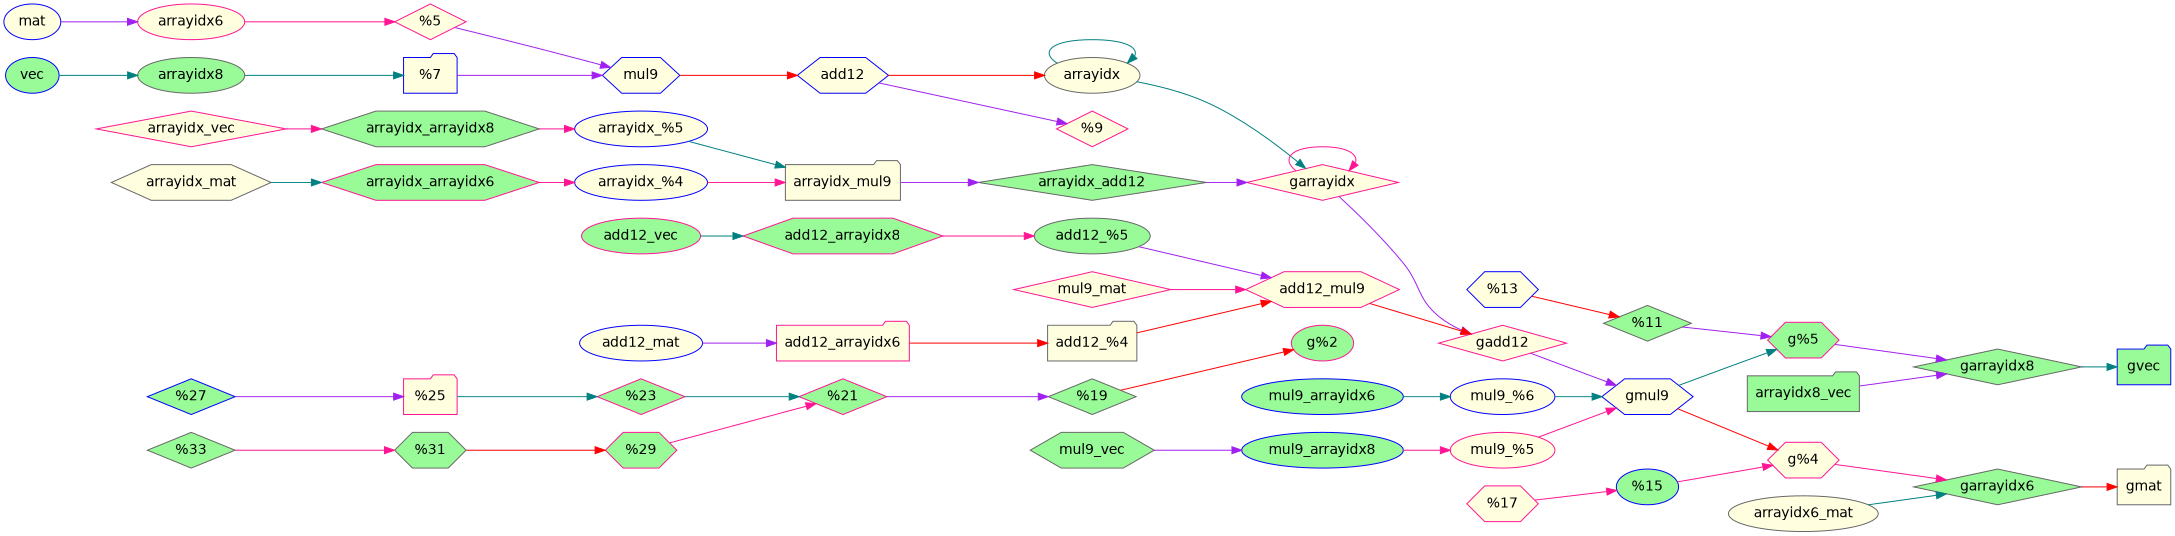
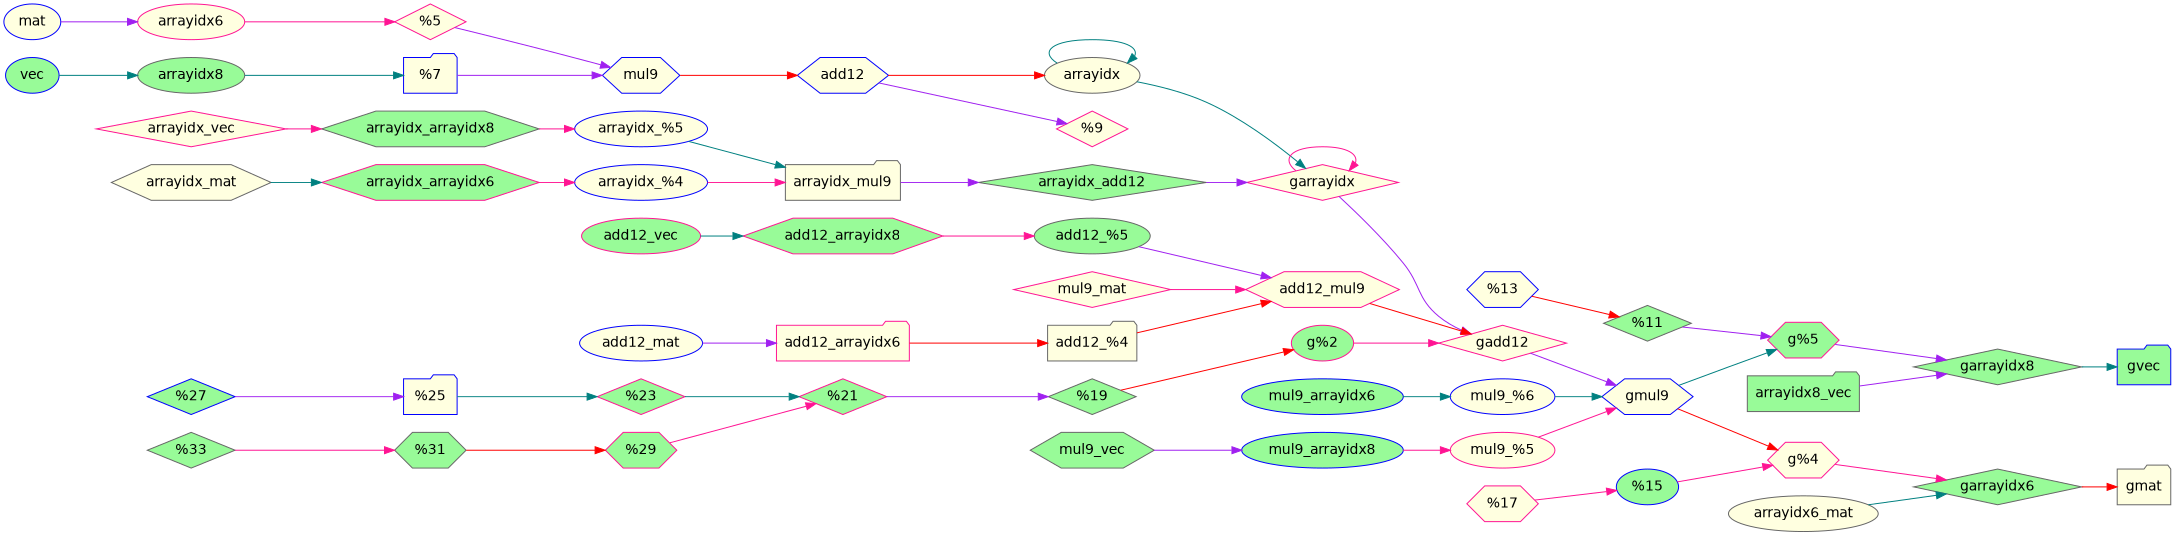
  digraph {
    fontname="DejaVu Sans"
    rankdir=LR
    node [color=deeppink fillcolor=lightyellow fontname="DejaVu Sans" shape=ellipse style=filled]
    edge [color=purple fontname="DejaVu Sans"]
    mat [color=blue]
    arrayidx6
    "%5" [shape=diamond]
    vec [color=blue fillcolor=palegreen]
    arrayidx8 [color=gray40 fillcolor=palegreen]
    "%7" [color=blue shape=folder]
    mul9 [color=blue shape=hexagon]
    add12 [color=blue shape=hexagon]
    arrayidx [color=gray40]
    "%9" [shape=diamond]
    garrayidx [shape=diamond]
    garrayidx8 [color=gray40 fillcolor=palegreen shape=diamond]
    gvec [color=blue fillcolor=palegreen shape=folder]
    arrayidx8_vec [color=gray40 fillcolor=palegreen shape=folder]
    "g%5" [fillcolor=palegreen shape=hexagon]
    "%11" [color=gray40 fillcolor=palegreen shape=diamond]
    "%13" [color=blue shape=hexagon]
    "g%4" [shape=hexagon]
    garrayidx6 [color=gray40 fillcolor=palegreen shape=diamond]
    gmat [color=gray40 shape=folder]
    "%15" [color=blue fillcolor=palegreen]
    "%17" [shape=hexagon]
    "g%2" [fillcolor=palegreen]
    gadd12 [shape=diamond]
    gmul9 [color=blue shape=hexagon]
    "%19" [color=gray40 fillcolor=palegreen shape=diamond]
    "%21" [fillcolor=palegreen shape=diamond]
    "%23" [fillcolor=palegreen shape=diamond]
-   "%25" [shape=folder]
+   "%25" [color=blue shape=folder]
    "%27" [color=blue fillcolor=palegreen shape=diamond]
    "%29" [fillcolor=palegreen shape=hexagon]
    "%31" [color=gray40 fillcolor=palegreen shape=hexagon]
    "%33" [color=gray40 fillcolor=palegreen shape=diamond]
    n34 [color=blue label="mul9_%6"]
    mul9_arrayidx6 [color=blue fillcolor=palegreen]
    mul9_mat [shape=diamond]
    "mul9_%5"
    mul9_arrayidx8 [color=blue fillcolor=palegreen]
    mul9_vec [color=gray40 fillcolor=palegreen shape=hexagon]
    add12_mul9 [shape=hexagon]
    "add12_%4" [color=gray40 shape=folder]
    add12_arrayidx6 [shape=folder]
    add12_mat [color=blue]
    "add12_%5" [color=gray40 fillcolor=palegreen]
    add12_arrayidx8 [fillcolor=palegreen shape=hexagon]
    add12_vec [fillcolor=palegreen]
    arrayidx_add12 [color=gray40 fillcolor=palegreen shape=diamond]
    arrayidx_mul9 [color=gray40 shape=folder]
    "arrayidx_%4" [color=blue]
    arrayidx_arrayidx6 [fillcolor=palegreen shape=hexagon]
    arrayidx_mat [color=gray40 shape=hexagon]
    "arrayidx_%5" [color=blue]
    arrayidx_arrayidx8 [color=gray40 fillcolor=palegreen shape=hexagon]
    arrayidx_vec [shape=diamond]
    arrayidx6_mat [color=gray40]
    subgraph sub_1 {
      mat
      arrayidx6
      "%5"
      vec
      arrayidx8
      "%7"
      mul9
      add12
      arrayidx
      "%9"
    }
    subgraph sub_2 {
      arrayidx
      garrayidx
      garrayidx8
      gvec
      arrayidx8_vec
      "g%5"
      "%11"
      "%13"
      "g%4"
      garrayidx6
      gmat
      "%15"
      "%17"
      "g%2"
      gadd12
      gmul9
      "%19"
      "%21"
      "%23"
      "%25"
      "%27"
      "%29"
      "%31"
      "%33"
      n34
      mul9_arrayidx6
      mul9_mat
      "mul9_%5"
      mul9_arrayidx8
      mul9_vec
      add12_mul9
      "add12_%4"
      add12_arrayidx6
      add12_mat
      "add12_%5"
      add12_arrayidx8
      add12_vec
      arrayidx_add12
      arrayidx_mul9
      "arrayidx_%4"
      arrayidx_arrayidx6
      arrayidx_mat
      "arrayidx_%5"
      arrayidx_arrayidx8
      arrayidx_vec
      arrayidx6_mat
    }
    mat -> arrayidx6
    arrayidx6 -> "%5" [color=deeppink]
    "%5" -> mul9
    vec -> arrayidx8 [color=teal]
    arrayidx8 -> "%7" [color=teal]
    "%7" -> mul9
    mul9 -> add12 [color=red]
    add12 -> arrayidx [color=red]
    add12 -> "%9"
    arrayidx -> arrayidx [color=teal]
    arrayidx -> garrayidx [color=teal]
    garrayidx -> garrayidx [color=deeppink]
    garrayidx -> gadd12
    garrayidx8 -> gvec [color=teal]
    arrayidx8_vec -> garrayidx8
    "g%5" -> garrayidx8
    "%11" -> "g%5"
    "%13" -> "%11" [color=red]
    "g%4" -> garrayidx6 [color=deeppink]
    garrayidx6 -> gmat [color=red]
    "%15" -> "g%4" [color=deeppink]
    "%17" -> "%15" [color=deeppink]
+   "g%2" -> gadd12 [color=deeppink]
    gadd12 -> gmul9
    gmul9 -> "g%5" [color=teal]
    gmul9 -> "g%4" [color=red]
    "%19" -> "g%2" [color=red]
    "%21" -> "%19"
    "%23" -> "%21" [color=teal]
    "%25" -> "%23" [color=teal]
    "%27" -> "%25"
    "%29" -> "%21" [color=deeppink]
    "%31" -> "%29" [color=red]
    "%33" -> "%31" [color=deeppink]
    n34 -> gmul9 [color=teal]
    mul9_arrayidx6 -> n34 [color=teal]
    mul9_mat -> add12_mul9 [color=deeppink]
    "mul9_%5" -> gmul9 [color=deeppink]
    mul9_arrayidx8 -> "mul9_%5" [color=deeppink]
    mul9_vec -> mul9_arrayidx8
    add12_mul9 -> gadd12 [color=red]
    "add12_%4" -> add12_mul9 [color=red]
    add12_arrayidx6 -> "add12_%4" [color=red]
    add12_mat -> add12_arrayidx6
    "add12_%5" -> add12_mul9
    add12_arrayidx8 -> "add12_%5" [color=deeppink]
    add12_vec -> add12_arrayidx8 [color=teal]
    arrayidx_add12 -> garrayidx
    arrayidx_mul9 -> arrayidx_add12
    "arrayidx_%4" -> arrayidx_mul9 [color=deeppink]
    arrayidx_arrayidx6 -> "arrayidx_%4" [color=deeppink]
    arrayidx_mat -> arrayidx_arrayidx6 [color=teal]
    "arrayidx_%5" -> arrayidx_mul9 [color=teal]
    arrayidx_arrayidx8 -> "arrayidx_%5" [color=deeppink]
    arrayidx_vec -> arrayidx_arrayidx8 [color=deeppink]
    arrayidx6_mat -> garrayidx6 [color=teal]
  }
